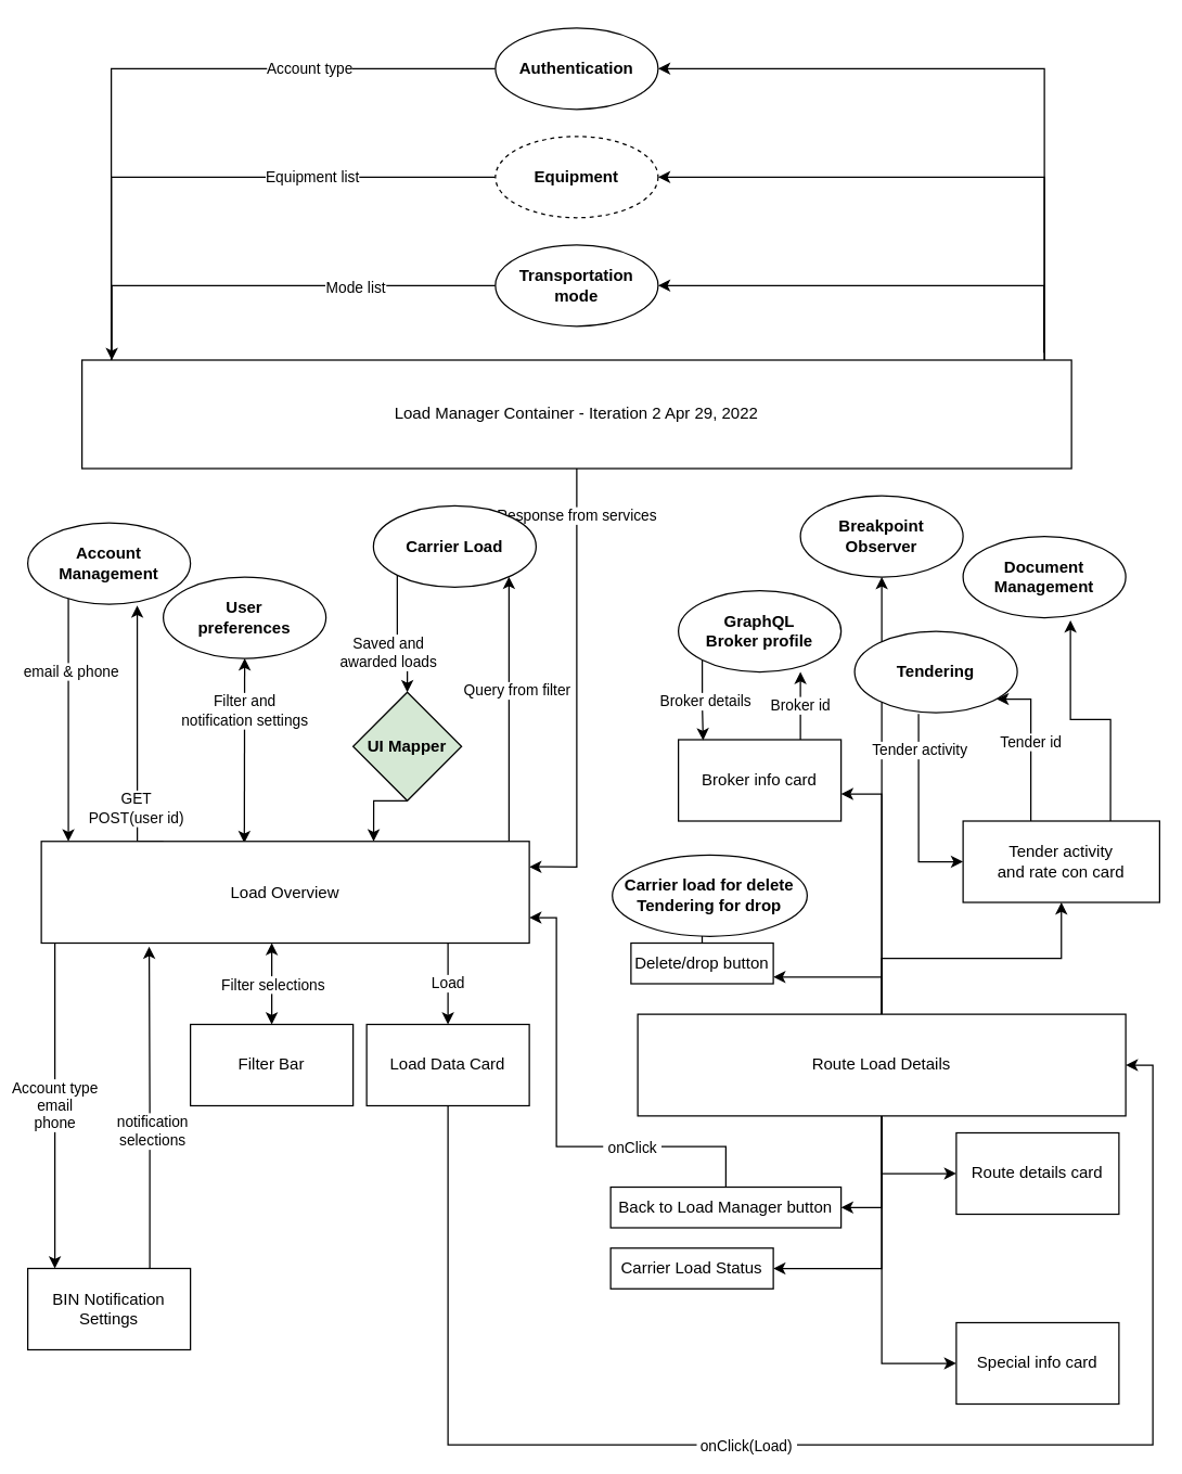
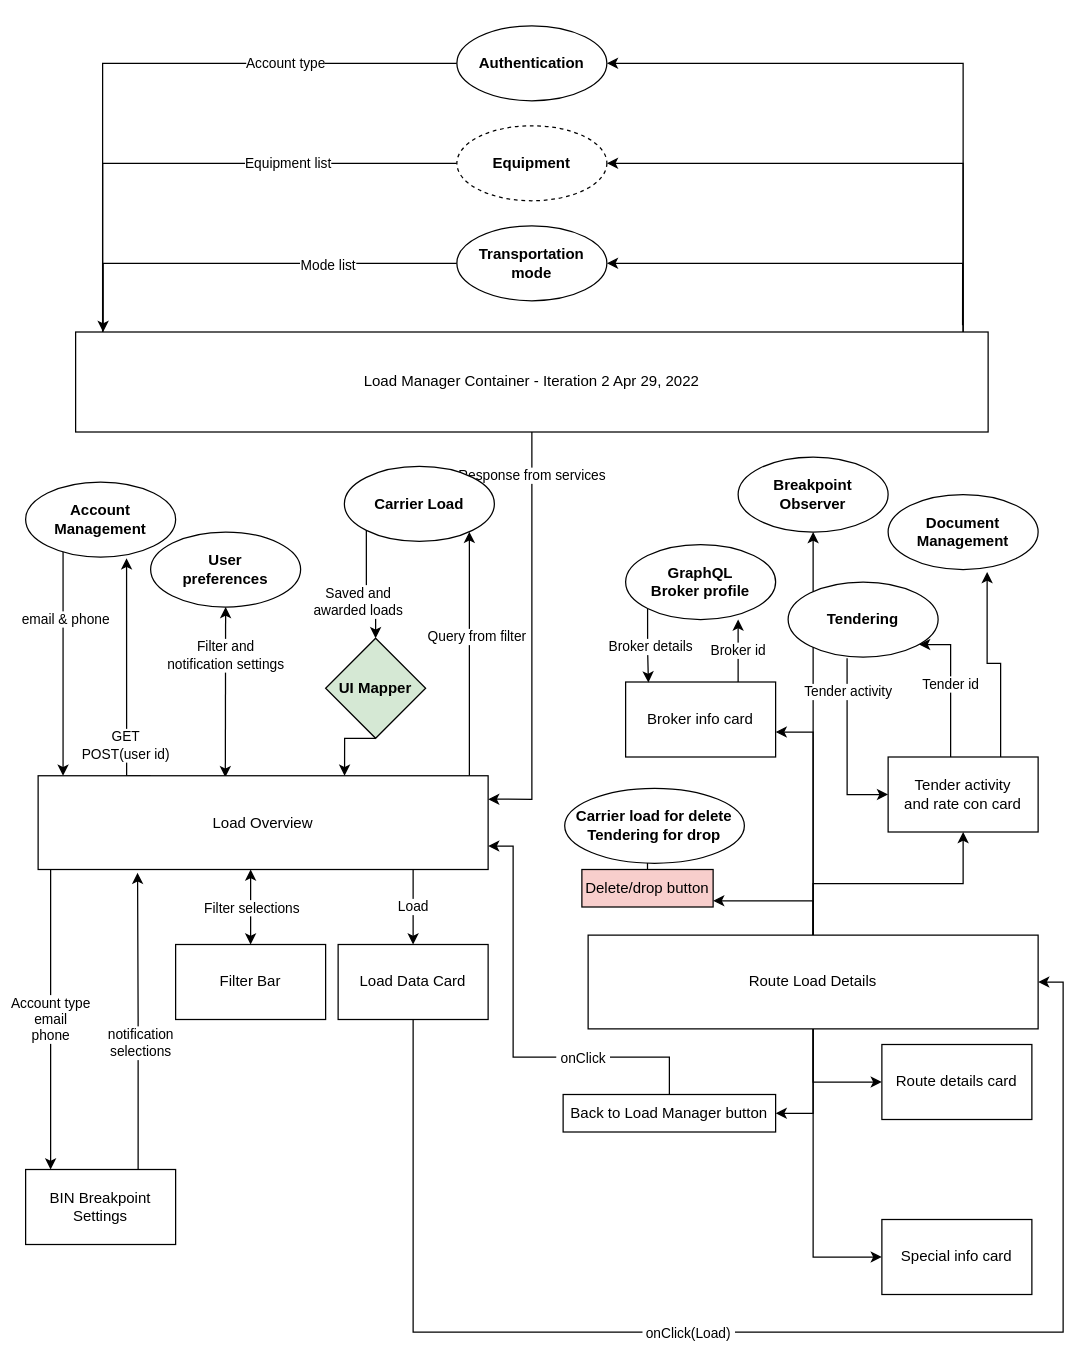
  <mxCell id="0" />
  <mxCell id="1" parent="0" />
  <mxCell id="2" value="" style="edgeStyle=orthogonalEdgeStyle;orthogonalLoop=1;jettySize=auto;html=1;labelBorderColor=none;rounded=0;" parent="1" target="6" edge="1"><mxGeometry relative="1" as="geometry"><mxPoint x="770" y="335" as="sourcePoint" /><Array as="points"><mxPoint x="770" y="50" /></Array></mxGeometry></mxCell>
  <mxCell id="3" value="" style="edgeStyle=orthogonalEdgeStyle;orthogonalLoop=1;jettySize=auto;html=1;labelBorderColor=none;rounded=0;" parent="1" target="8" edge="1"><mxGeometry relative="1" as="geometry"><mxPoint x="770" y="335" as="sourcePoint" /><Array as="points"><mxPoint x="770" y="130" /></Array></mxGeometry></mxCell>
  <mxCell id="4" value="" style="edgeStyle=orthogonalEdgeStyle;orthogonalLoop=1;jettySize=auto;html=1;exitX=0.972;exitY=-0.068;exitDx=0;exitDy=0;exitPerimeter=0;labelBorderColor=none;rounded=0;" parent="1" source="13" target="11" edge="1"><mxGeometry relative="1" as="geometry"><mxPoint x="770" y="335" as="sourcePoint" /><Array as="points"><mxPoint x="770" y="210" /></Array></mxGeometry></mxCell>
  <mxCell id="5" value="Account type" style="edgeStyle=orthogonalEdgeStyle;orthogonalLoop=1;jettySize=auto;html=1;exitX=0;exitY=0.5;exitDx=0;exitDy=0;entryX=0.054;entryY=-0.002;entryDx=0;entryDy=0;entryPerimeter=0;labelBorderColor=none;rounded=0;" parent="1" source="6" edge="1"><mxGeometry x="-0.518" relative="1" as="geometry"><mxPoint x="81.58" y="333.43" as="targetPoint" /><Array as="points"><mxPoint x="82" y="50" /></Array><mxPoint as="offset" /></mxGeometry></mxCell>
  <mxCell id="6" value="Authentication" style="ellipse;whiteSpace=wrap;html=1;fontStyle=1;startSize=23;rounded=0;labelBorderColor=none;" parent="1" vertex="1"><mxGeometry x="365" y="20" width="120" height="60" as="geometry" /></mxCell>
  <mxCell id="7" value="Equipment list" style="edgeStyle=orthogonalEdgeStyle;orthogonalLoop=1;jettySize=auto;html=1;entryX=0.054;entryY=-0.002;entryDx=0;entryDy=0;entryPerimeter=0;labelBorderColor=none;rounded=0;" parent="1" source="8" edge="1"><mxGeometry x="-0.444" relative="1" as="geometry"><mxPoint x="81.58" y="333.43" as="targetPoint" /><Array as="points"><mxPoint x="82" y="130" /></Array><mxPoint as="offset" /></mxGeometry></mxCell>
  <mxCell id="8" value="Equipment" style="ellipse;whiteSpace=wrap;html=1;fontStyle=1;startSize=23;labelBorderColor=none;rounded=0;dashed=1;" parent="1" vertex="1"><mxGeometry x="365" y="100" width="120" height="60" as="geometry" /></mxCell>
  <mxCell id="9" style="edgeStyle=orthogonalEdgeStyle;orthogonalLoop=1;jettySize=auto;html=1;exitX=0;exitY=0.5;exitDx=0;exitDy=0;labelBorderColor=none;rounded=0;" parent="1" source="11" target="13" edge="1"><mxGeometry relative="1" as="geometry"><mxPoint x="81.58" y="333.43" as="targetPoint" /><Array as="points"><mxPoint x="82" y="210" /></Array></mxGeometry></mxCell>
  <mxCell id="10" value="Mode list" style="edgeLabel;html=1;align=center;verticalAlign=middle;resizable=0;points=[];labelBorderColor=none;rounded=0;" parent="9" vertex="1" connectable="0"><mxGeometry x="-0.384" y="1" relative="1" as="geometry"><mxPoint as="offset" /></mxGeometry></mxCell>
  <mxCell id="11" value="Transportation mode" style="ellipse;whiteSpace=wrap;html=1;fontStyle=1;startSize=23;labelBorderColor=none;rounded=0;" parent="1" vertex="1"><mxGeometry x="365" y="180" width="120" height="60" as="geometry" /></mxCell>
  <mxCell id="12" value="Response from services" style="edgeStyle=orthogonalEdgeStyle;orthogonalLoop=1;jettySize=auto;html=1;entryX=1;entryY=0.25;entryDx=0;entryDy=0;labelBorderColor=none;rounded=0;" parent="1" source="13" target="23" edge="1"><mxGeometry x="-0.787" relative="1" as="geometry"><mxPoint x="435" y="480" as="targetPoint" /><mxPoint as="offset" /></mxGeometry></mxCell>
  <mxCell id="13" value="Load Manager Container - Iteration 2 Apr 29, 2022" style="whiteSpace=wrap;html=1;labelBorderColor=none;rounded=0;" parent="1" vertex="1"><mxGeometry x="60" y="265" width="730" height="80" as="geometry" /></mxCell>
  <mxCell id="14" value="" style="edgeStyle=orthogonalEdgeStyle;orthogonalLoop=1;jettySize=auto;html=1;exitX=0.25;exitY=0;exitDx=0;exitDy=0;entryX=0.673;entryY=1.017;entryDx=0;entryDy=0;entryPerimeter=0;labelBorderColor=none;rounded=0;" parent="1" source="23" target="64" edge="1"><mxGeometry relative="1" as="geometry"><mxPoint x="360" y="620" as="sourcePoint" /><Array as="points"><mxPoint x="101" y="620" /></Array></mxGeometry></mxCell>
  <mxCell id="15" value="GET&lt;br&gt;POST(user id)" style="edgeLabel;html=1;align=center;verticalAlign=middle;resizable=0;points=[];labelBorderColor=none;rounded=0;" parent="14" vertex="1" connectable="0"><mxGeometry x="-0.185" y="-1" relative="1" as="geometry"><mxPoint x="-2" y="35" as="offset" /></mxGeometry></mxCell>
  <mxCell id="16" value="User&lt;br&gt;preferences" style="ellipse;whiteSpace=wrap;html=1;fontStyle=1;startSize=23;labelBorderColor=none;rounded=0;" parent="1" vertex="1"><mxGeometry x="120" y="425" width="120" height="60" as="geometry" /></mxCell>
  <mxCell id="17" value="Filter and &lt;br&gt;notification settings" style="endArrow=classic;startArrow=classic;html=1;entryX=0.5;entryY=1;entryDx=0;entryDy=0;exitX=0.416;exitY=0.016;exitDx=0;exitDy=0;exitPerimeter=0;labelBorderColor=none;rounded=0;" parent="1" source="23" target="16" edge="1"><mxGeometry x="0.429" width="50" height="50" relative="1" as="geometry"><mxPoint x="180" y="615" as="sourcePoint" /><mxPoint x="490" y="1205" as="targetPoint" /><mxPoint as="offset" /></mxGeometry></mxCell>
  <mxCell id="18" style="edgeStyle=orthogonalEdgeStyle;orthogonalLoop=1;jettySize=auto;html=1;entryX=0.057;entryY=0.001;entryDx=0;entryDy=0;entryPerimeter=0;startArrow=none;labelBorderColor=none;rounded=0;" parent="1" source="64" edge="1"><mxGeometry relative="1" as="geometry"><mxPoint x="100" y="505" as="sourcePoint" /><mxPoint x="49.95" y="620" as="targetPoint" /><Array as="points"><mxPoint x="50" y="405" /></Array></mxGeometry></mxCell>
  <mxCell id="19" value="email &amp;amp; phone" style="edgeLabel;html=1;align=center;verticalAlign=middle;resizable=0;points=[];labelBorderColor=none;rounded=0;" parent="18" vertex="1" connectable="0"><mxGeometry x="0.016" y="2" relative="1" as="geometry"><mxPoint y="-37" as="offset" /></mxGeometry></mxCell>
  <mxCell id="20" value="Load" style="edgeStyle=orthogonalEdgeStyle;orthogonalLoop=1;jettySize=auto;html=1;labelBorderColor=none;rounded=0;" parent="1" source="23" target="26" edge="1"><mxGeometry relative="1" as="geometry"><Array as="points"><mxPoint x="330" y="725" /><mxPoint x="330" y="725" /></Array></mxGeometry></mxCell>
  <mxCell id="21" value="" style="edgeStyle=orthogonalEdgeStyle;orthogonalLoop=1;jettySize=auto;html=1;labelBorderColor=none;rounded=0;" parent="1" source="23" target="66" edge="1"><mxGeometry relative="1" as="geometry"><Array as="points"><mxPoint x="375" y="540" /><mxPoint x="375" y="540" /></Array></mxGeometry></mxCell>
  <mxCell id="22" value="Query from filter" style="edgeLabel;html=1;align=center;verticalAlign=middle;resizable=0;points=[];labelBorderColor=none;rounded=0;" parent="21" vertex="1" connectable="0"><mxGeometry x="0.39" y="-1" relative="1" as="geometry"><mxPoint x="4" y="24" as="offset" /></mxGeometry></mxCell>
  <mxCell id="23" value="Load Overview" style="whiteSpace=wrap;html=1;labelBorderColor=none;rounded=0;" parent="1" vertex="1"><mxGeometry x="30" y="620" width="360" height="75" as="geometry" /></mxCell>
  <mxCell id="24" style="edgeStyle=orthogonalEdgeStyle;orthogonalLoop=1;jettySize=auto;html=1;exitX=0.5;exitY=1;exitDx=0;exitDy=0;entryX=1;entryY=0.5;entryDx=0;entryDy=0;labelBorderColor=none;rounded=0;" parent="1" source="26" target="42" edge="1"><mxGeometry relative="1" as="geometry"><Array as="points"><mxPoint x="330" y="1065" /><mxPoint x="850" y="1065" /><mxPoint x="850" y="785" /></Array></mxGeometry></mxCell>
  <mxCell id="25" value="&amp;nbsp;onClick(Load)&amp;nbsp;" style="edgeLabel;html=1;align=center;verticalAlign=middle;resizable=0;points=[];labelBorderColor=none;rounded=0;" parent="24" vertex="1" connectable="0"><mxGeometry x="-0.123" relative="1" as="geometry"><mxPoint as="offset" /></mxGeometry></mxCell>
  <mxCell id="26" value="Load Data Card" style="whiteSpace=wrap;html=1;labelBorderColor=none;rounded=0;" parent="1" vertex="1"><mxGeometry x="270" y="755" width="120" height="60" as="geometry" /></mxCell>
  <mxCell id="27" value="Filter Bar" style="whiteSpace=wrap;html=1;labelBorderColor=none;rounded=0;" parent="1" vertex="1"><mxGeometry x="140" y="755" width="120" height="60" as="geometry" /></mxCell>
  <mxCell id="28" style="edgeStyle=orthogonalEdgeStyle;orthogonalLoop=1;jettySize=auto;html=1;exitX=0.75;exitY=0;exitDx=0;exitDy=0;entryX=0.221;entryY=1.035;entryDx=0;entryDy=0;entryPerimeter=0;labelBorderColor=none;rounded=0;" parent="1" source="30" target="23" edge="1"><mxGeometry relative="1" as="geometry" /></mxCell>
  <mxCell id="29" value="notification&lt;br&gt;selections" style="edgeLabel;html=1;align=center;verticalAlign=middle;resizable=0;points=[];labelBorderColor=none;rounded=0;" parent="28" vertex="1" connectable="0"><mxGeometry x="-0.154" y="-1" relative="1" as="geometry"><mxPoint y="-1" as="offset" /></mxGeometry></mxCell>
- <mxCell id="30" value="BIN Notification Settings" style="whiteSpace=wrap;html=1;labelBorderColor=none;rounded=0;" parent="1" vertex="1"><mxGeometry x="20" y="935" width="120" height="60" as="geometry" /></mxCell>
+ <mxCell id="30" value="BIN Breakpoint Settings" style="whiteSpace=wrap;html=1;labelBorderColor=none;rounded=0;" parent="1" vertex="1"><mxGeometry x="20" y="935" width="120" height="60" as="geometry" /></mxCell>
  <mxCell id="31" value="Account type&lt;br&gt;email&lt;br&gt;phone" style="edgeStyle=orthogonalEdgeStyle;orthogonalLoop=1;jettySize=auto;html=1;labelBorderColor=none;rounded=0;" parent="1" source="23" target="30" edge="1"><mxGeometry relative="1" as="geometry"><Array as="points"><mxPoint x="40" y="815" /><mxPoint x="40" y="815" /></Array></mxGeometry></mxCell>
  <mxCell id="32" value="" style="endArrow=classic;startArrow=classic;html=1;exitX=0.5;exitY=0;exitDx=0;exitDy=0;labelBorderColor=none;rounded=0;" parent="1" source="27" edge="1"><mxGeometry width="50" height="50" relative="1" as="geometry"><mxPoint x="440" y="745" as="sourcePoint" /><mxPoint x="200" y="695" as="targetPoint" /></mxGeometry></mxCell>
  <mxCell id="33" value="Filter selections" style="edgeLabel;html=1;align=center;verticalAlign=middle;resizable=0;points=[];labelBorderColor=none;rounded=0;" parent="32" vertex="1" connectable="0"><mxGeometry x="-0.153" y="-1" relative="1" as="geometry"><mxPoint x="-1" y="-5" as="offset" /></mxGeometry></mxCell>
  <mxCell id="34" value="" style="edgeStyle=orthogonalEdgeStyle;orthogonalLoop=1;jettySize=auto;html=1;labelBorderColor=none;rounded=0;" parent="1" source="42" target="45" edge="1"><mxGeometry relative="1" as="geometry"><Array as="points"><mxPoint x="650" y="890" /></Array></mxGeometry></mxCell>
  <mxCell id="35" value="" style="edgeStyle=orthogonalEdgeStyle;orthogonalLoop=1;jettySize=auto;html=1;labelBorderColor=none;rounded=0;" parent="1" source="42" target="46" edge="1"><mxGeometry relative="1" as="geometry"><Array as="points"><mxPoint x="650" y="1005" /></Array></mxGeometry></mxCell>
- <mxCell id="36" value="" style="edgeStyle=orthogonalEdgeStyle;orthogonalLoop=1;jettySize=auto;html=1;labelBorderColor=none;rounded=0;" parent="1" source="42" target="47" edge="1"><mxGeometry relative="1" as="geometry"><Array as="points"><mxPoint x="650" y="935" /></Array></mxGeometry></mxCell>
  <mxCell id="37" value="" style="edgeStyle=orthogonalEdgeStyle;orthogonalLoop=1;jettySize=auto;html=1;labelBorderColor=none;rounded=0;" parent="1" source="42" target="48" edge="1"><mxGeometry relative="1" as="geometry"><Array as="points"><mxPoint x="650" y="865" /></Array></mxGeometry></mxCell>
  <mxCell id="38" value="" style="edgeStyle=orthogonalEdgeStyle;orthogonalLoop=1;jettySize=auto;html=1;labelBorderColor=none;rounded=0;" parent="1" source="42" target="50" edge="1"><mxGeometry relative="1" as="geometry"><Array as="points"><mxPoint x="650" y="720" /></Array></mxGeometry></mxCell>
  <mxCell id="39" value="" style="edgeStyle=orthogonalEdgeStyle;orthogonalLoop=1;jettySize=auto;html=1;labelBorderColor=none;rounded=0;" parent="1" source="42" target="53" edge="1"><mxGeometry relative="1" as="geometry"><Array as="points"><mxPoint x="650" y="585" /></Array></mxGeometry></mxCell>
  <mxCell id="40" value="" style="edgeStyle=orthogonalEdgeStyle;orthogonalLoop=1;jettySize=auto;html=1;labelBorderColor=none;rounded=0;" parent="1" source="42" target="59" edge="1"><mxGeometry relative="1" as="geometry" /></mxCell>
  <mxCell id="41" value="" style="edgeStyle=orthogonalEdgeStyle;rounded=0;orthogonalLoop=1;jettySize=auto;html=1;" edge="1" parent="1" source="42" target="70"><mxGeometry relative="1" as="geometry" /></mxCell>
  <mxCell id="42" value="Route Load Details" style="whiteSpace=wrap;html=1;labelBorderColor=none;rounded=0;" parent="1" vertex="1"><mxGeometry x="470" y="747.5" width="360" height="75" as="geometry" /></mxCell>
  <mxCell id="43" style="edgeStyle=orthogonalEdgeStyle;orthogonalLoop=1;jettySize=auto;html=1;exitX=0.5;exitY=0;exitDx=0;exitDy=0;entryX=1;entryY=0.75;entryDx=0;entryDy=0;labelBorderColor=none;rounded=0;" parent="1" source="45" target="23" edge="1"><mxGeometry relative="1" as="geometry"><Array as="points"><mxPoint x="535" y="845" /><mxPoint x="410" y="845" /><mxPoint x="410" y="676" /></Array></mxGeometry></mxCell>
  <mxCell id="44" value="&amp;nbsp;onClick&amp;nbsp;" style="edgeLabel;html=1;align=center;verticalAlign=middle;resizable=0;points=[];labelBorderColor=none;rounded=0;" parent="43" vertex="1" connectable="0"><mxGeometry x="-0.425" y="1" relative="1" as="geometry"><mxPoint x="-1" y="-1" as="offset" /></mxGeometry></mxCell>
  <mxCell id="45" value="Back to Load Manager button" style="whiteSpace=wrap;html=1;labelBorderColor=none;rounded=0;" parent="1" vertex="1"><mxGeometry x="450" y="875" width="170" height="30" as="geometry" /></mxCell>
  <mxCell id="46" value="Special info card" style="whiteSpace=wrap;html=1;labelBorderColor=none;rounded=0;" parent="1" vertex="1"><mxGeometry x="705" y="975" width="120" height="60" as="geometry" /></mxCell>
- <mxCell id="47" value="Carrier Load Status" style="whiteSpace=wrap;html=1;labelBorderColor=none;rounded=0;" parent="1" vertex="1"><mxGeometry x="450" y="920" width="120" height="30" as="geometry" /></mxCell>
  <mxCell id="48" value="Route details card" style="whiteSpace=wrap;html=1;labelBorderColor=none;rounded=0;" parent="1" vertex="1"><mxGeometry x="705" y="835" width="120" height="60" as="geometry" /></mxCell>
  <mxCell id="49" value="" style="edgeStyle=orthogonalEdgeStyle;orthogonalLoop=1;jettySize=auto;html=1;labelBorderColor=none;rounded=0;" parent="1" source="50" edge="1"><mxGeometry relative="1" as="geometry"><mxPoint x="523.125" y="680" as="targetPoint" /></mxGeometry></mxCell>
- <mxCell id="50" value="Delete/drop button" style="whiteSpace=wrap;html=1;labelBorderColor=none;rounded=0;" parent="1" vertex="1"><mxGeometry x="465" y="695" width="105" height="30" as="geometry" /></mxCell>
+ <mxCell id="50" value="Delete/drop button" style="whiteSpace=wrap;html=1;labelBorderColor=none;rounded=0;fillColor=#f8cecc;" parent="1" vertex="1"><mxGeometry x="465" y="695" width="105" height="30" as="geometry" /></mxCell>
  <mxCell id="51" value="&lt;b&gt;Carrier load for delete&lt;br&gt;Tendering for drop&lt;/b&gt;" style="ellipse;whiteSpace=wrap;html=1;labelBorderColor=none;rounded=0;" parent="1" vertex="1"><mxGeometry x="451.25" y="630" width="143.75" height="60" as="geometry" /></mxCell>
  <mxCell id="52" value="Broker id" style="edgeStyle=orthogonalEdgeStyle;orthogonalLoop=1;jettySize=auto;html=1;exitX=0.75;exitY=0;exitDx=0;exitDy=0;entryX=0.75;entryY=1;entryDx=0;entryDy=0;entryPerimeter=0;labelBorderColor=none;rounded=0;" parent="1" source="53" target="56" edge="1"><mxGeometry relative="1" as="geometry" /></mxCell>
  <mxCell id="53" value="Broker info card" style="whiteSpace=wrap;html=1;labelBorderColor=none;rounded=0;" parent="1" vertex="1"><mxGeometry x="500" y="545" width="120" height="60" as="geometry" /></mxCell>
  <mxCell id="54" style="edgeStyle=orthogonalEdgeStyle;orthogonalLoop=1;jettySize=auto;html=1;exitX=0;exitY=1;exitDx=0;exitDy=0;entryX=0.152;entryY=0.007;entryDx=0;entryDy=0;entryPerimeter=0;labelBorderColor=none;rounded=0;" parent="1" source="56" target="53" edge="1"><mxGeometry relative="1" as="geometry" /></mxCell>
  <mxCell id="55" value="Broker details" style="edgeLabel;html=1;align=center;verticalAlign=middle;resizable=0;points=[];labelBorderColor=none;rounded=0;" parent="54" vertex="1" connectable="0"><mxGeometry x="0.009" y="2" relative="1" as="geometry"><mxPoint as="offset" /></mxGeometry></mxCell>
  <mxCell id="56" value="&lt;b&gt;GraphQL&lt;br&gt;Broker profile&lt;/b&gt;" style="ellipse;whiteSpace=wrap;html=1;labelBorderColor=none;rounded=0;" parent="1" vertex="1"><mxGeometry x="500" y="435" width="120" height="60" as="geometry" /></mxCell>
  <mxCell id="57" value="Tender id" style="edgeStyle=orthogonalEdgeStyle;orthogonalLoop=1;jettySize=auto;html=1;labelBorderColor=none;rounded=0;" parent="1" source="59" target="62" edge="1"><mxGeometry relative="1" as="geometry"><Array as="points"><mxPoint x="760" y="515" /></Array></mxGeometry></mxCell>
  <mxCell id="58" style="edgeStyle=orthogonalEdgeStyle;orthogonalLoop=1;jettySize=auto;html=1;exitX=0.75;exitY=0;exitDx=0;exitDy=0;entryX=0.66;entryY=1.033;entryDx=0;entryDy=0;entryPerimeter=0;labelBorderColor=none;rounded=0;" parent="1" source="59" target="63" edge="1"><mxGeometry relative="1" as="geometry" /></mxCell>
- <mxCell id="59" value="Tender activity&lt;br&gt;and rate con card" style="whiteSpace=wrap;html=1;labelBorderColor=none;rounded=0;" parent="1" vertex="1"><mxGeometry x="710" y="605" width="145" height="60" as="geometry" /></mxCell>
+ <mxCell id="59" value="Tender activity&lt;br&gt;and rate con card" style="whiteSpace=wrap;html=1;labelBorderColor=none;rounded=0;" parent="1" vertex="1"><mxGeometry x="710" y="605" width="120" height="60" as="geometry" /></mxCell>
  <mxCell id="60" style="edgeStyle=orthogonalEdgeStyle;orthogonalLoop=1;jettySize=auto;html=1;entryX=0;entryY=0.5;entryDx=0;entryDy=0;exitX=0.393;exitY=1.017;exitDx=0;exitDy=0;exitPerimeter=0;labelBorderColor=none;rounded=0;" parent="1" source="62" target="59" edge="1"><mxGeometry relative="1" as="geometry" /></mxCell>
  <mxCell id="61" value="Tender activity" style="edgeLabel;html=1;align=center;verticalAlign=middle;resizable=0;points=[];labelBorderColor=none;rounded=0;" parent="60" vertex="1" connectable="0"><mxGeometry x="-0.63" relative="1" as="geometry"><mxPoint as="offset" /></mxGeometry></mxCell>
  <mxCell id="62" value="&lt;b&gt;Tendering&lt;/b&gt;" style="ellipse;whiteSpace=wrap;html=1;labelBorderColor=none;rounded=0;" parent="1" vertex="1"><mxGeometry x="630" y="465" width="120" height="60" as="geometry" /></mxCell>
  <mxCell id="63" value="&lt;b&gt;Document&lt;br&gt;Management&lt;/b&gt;" style="ellipse;whiteSpace=wrap;html=1;labelBorderColor=none;rounded=0;" parent="1" vertex="1"><mxGeometry x="710" y="395" width="120" height="60" as="geometry" /></mxCell>
  <mxCell id="64" value="Account&lt;br&gt;Management" style="ellipse;whiteSpace=wrap;html=1;fontStyle=1;startSize=23;labelBorderColor=none;rounded=0;" parent="1" vertex="1"><mxGeometry x="20" y="385" width="120" height="60" as="geometry" /></mxCell>
  <mxCell id="65" style="edgeStyle=orthogonalEdgeStyle;rounded=0;orthogonalLoop=1;jettySize=auto;html=1;exitX=0;exitY=1;exitDx=0;exitDy=0;entryX=0.5;entryY=0;entryDx=0;entryDy=0;labelBorderColor=none;" parent="1" source="66" target="69" edge="1"><mxGeometry relative="1" as="geometry" /></mxCell>
  <mxCell id="66" value="&lt;b&gt;Carrier Load&lt;/b&gt;" style="ellipse;whiteSpace=wrap;html=1;labelBorderColor=none;rounded=0;" parent="1" vertex="1"><mxGeometry x="275" y="372.5" width="120" height="60" as="geometry" /></mxCell>
  <mxCell id="67" style="edgeStyle=orthogonalEdgeStyle;rounded=0;orthogonalLoop=1;jettySize=auto;html=1;exitX=0.5;exitY=1;exitDx=0;exitDy=0;entryX=0.681;entryY=0;entryDx=0;entryDy=0;entryPerimeter=0;labelBorderColor=none;" parent="1" source="69" target="23" edge="1"><mxGeometry relative="1" as="geometry" /></mxCell>
  <mxCell id="68" value="Saved and&lt;br&gt;awarded loads" style="edgeLabel;html=1;align=center;verticalAlign=middle;resizable=0;points=[];labelBorderColor=none;rounded=0;" parent="67" vertex="1" connectable="0"><mxGeometry x="-0.175" relative="1" as="geometry"><mxPoint x="8" y="-110" as="offset" /></mxGeometry></mxCell>
  <mxCell id="69" value="&lt;b&gt;UI Mapper&lt;/b&gt;" style="rhombus;whiteSpace=wrap;html=1;labelBorderColor=none;rounded=0;fillColor=#d5e8d4;" parent="1" vertex="1"><mxGeometry x="260" y="510" width="80" height="80" as="geometry" /></mxCell>
  <mxCell id="70" value="&lt;b&gt;Breakpoint&lt;/b&gt; &lt;b&gt;Observer&lt;/b&gt;" style="ellipse;whiteSpace=wrap;html=1;labelBorderColor=none;rounded=0;" vertex="1" parent="1"><mxGeometry x="590" y="365" width="120" height="60" as="geometry" /></mxCell>
